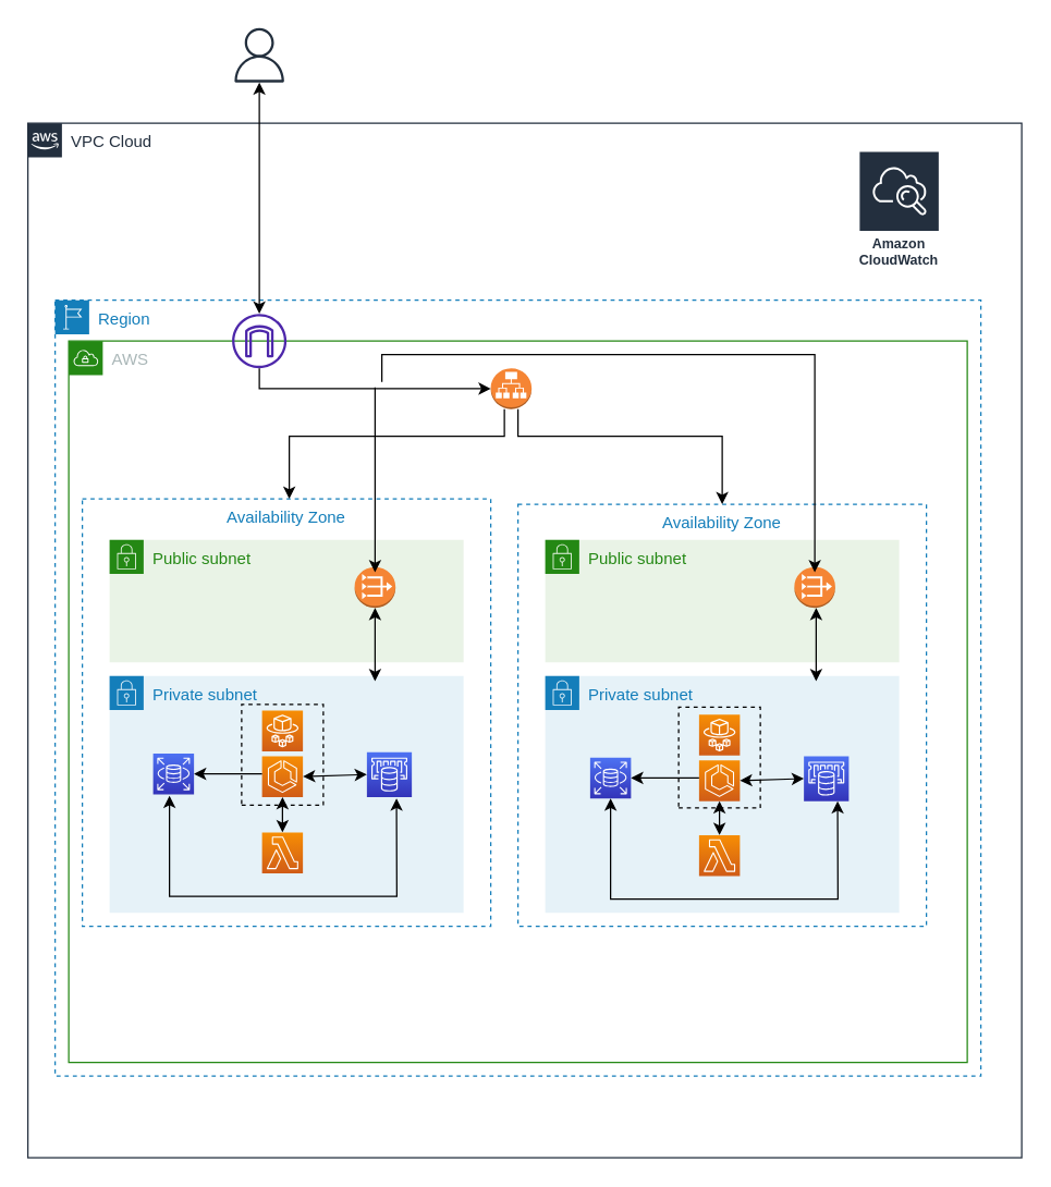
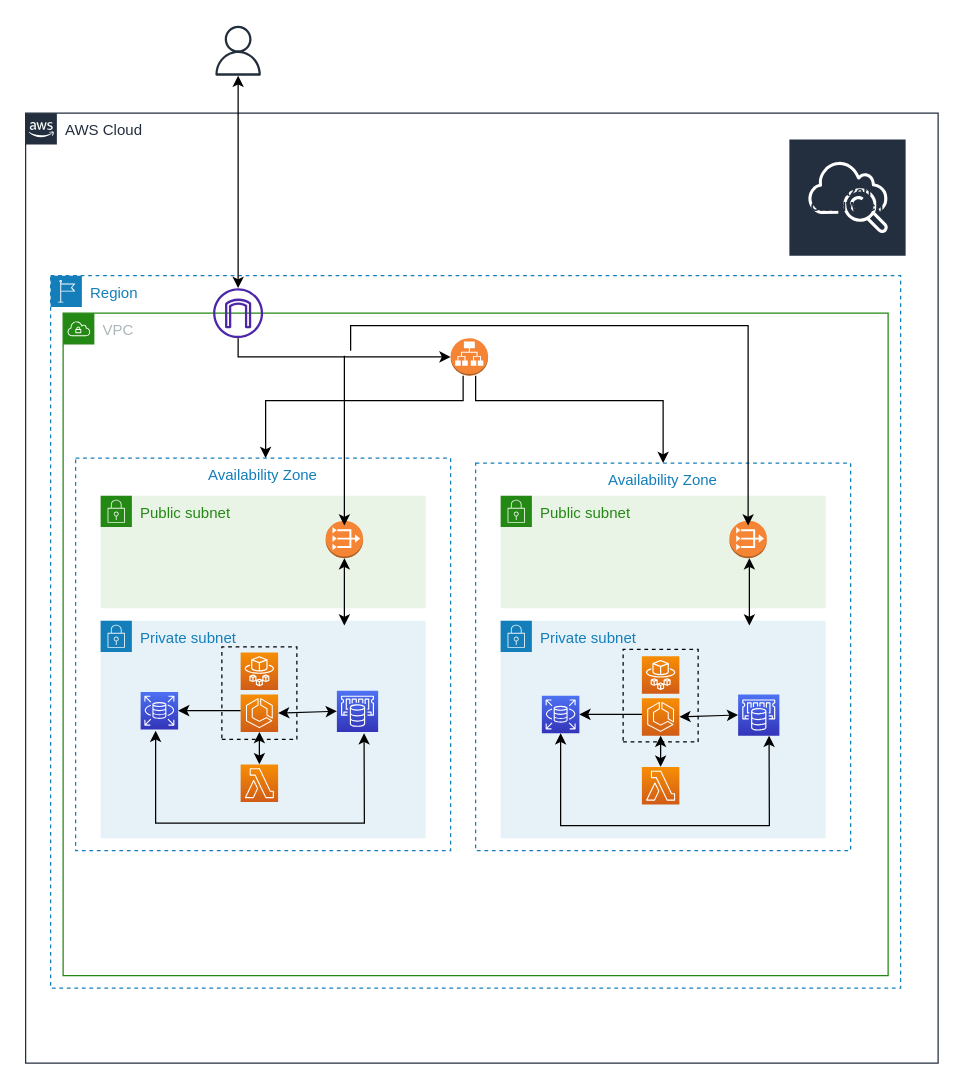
  <mxCell id="0" />
  <mxCell id="1" parent="0" />
- <mxCell id="2" value="VPC Cloud" style="points=[[0,0],[0.25,0],[0.5,0],[0.75,0],[1,0],[1,0.25],[1,0.5],[1,0.75],[1,1],[0.75,1],[0.5,1],[0.25,1],[0,1],[0,0.75],[0,0.5],[0,0.25]];outlineConnect=0;gradientColor=none;html=1;whiteSpace=wrap;fontSize=12;fontStyle=0;container=1;pointerEvents=0;collapsible=0;recursiveResize=0;shape=mxgraph.aws4.group;grIcon=mxgraph.aws4.group_aws_cloud_alt;strokeColor=#232F3E;fillColor=none;verticalAlign=top;align=left;spacingLeft=30;fontColor=#232F3E;dashed=0;" parent="1" vertex="1"><mxGeometry x="20" y="90" width="730" height="760" as="geometry" /></mxCell>
- <mxCell id="3" value="Amazon CloudWatch" style="sketch=0;outlineConnect=0;fontColor=#232F3E;gradientColor=none;strokeColor=#ffffff;fillColor=#232F3E;dashed=0;verticalLabelPosition=middle;verticalAlign=bottom;align=center;html=1;whiteSpace=wrap;fontSize=10;fontStyle=1;spacing=3;shape=mxgraph.aws4.productIcon;prIcon=mxgraph.aws4.cloudwatch;" parent="2" vertex="1"><mxGeometry x="610" y="20" width="60" height="90" as="geometry" /></mxCell>
+ <mxCell id="2" value="AWS Cloud" style="points=[[0,0],[0.25,0],[0.5,0],[0.75,0],[1,0],[1,0.25],[1,0.5],[1,0.75],[1,1],[0.75,1],[0.5,1],[0.25,1],[0,1],[0,0.75],[0,0.5],[0,0.25]];outlineConnect=0;gradientColor=none;html=1;whiteSpace=wrap;fontSize=12;fontStyle=0;container=1;pointerEvents=0;collapsible=0;recursiveResize=0;shape=mxgraph.aws4.group;grIcon=mxgraph.aws4.group_aws_cloud_alt;strokeColor=#232F3E;fillColor=none;verticalAlign=top;align=left;spacingLeft=30;fontColor=#232F3E;dashed=0;" parent="1" vertex="1"><mxGeometry x="20" y="90" width="730" height="760" as="geometry" /></mxCell>
+ <mxCell id="3" value="Amazon CloudWatch" style="sketch=0;outlineConnect=0;fontColor=#232F3E;gradientColor=none;strokeColor=#ffffff;fillColor=#232F3E;dashed=0;verticalLabelPosition=middle;verticalAlign=bottom;align=center;html=1;whiteSpace=wrap;fontSize=10;fontStyle=1;spacing=3;shape=mxgraph.aws4.productIcon;prIcon=mxgraph.aws4.cloudwatch;" parent="2" vertex="1"><mxGeometry x="610" y="20" width="95" height="65" as="geometry" /></mxCell>
  <mxCell id="4" value="Region" style="points=[[0,0],[0.25,0],[0.5,0],[0.75,0],[1,0],[1,0.25],[1,0.5],[1,0.75],[1,1],[0.75,1],[0.5,1],[0.25,1],[0,1],[0,0.75],[0,0.5],[0,0.25]];outlineConnect=0;gradientColor=none;html=1;whiteSpace=wrap;fontSize=12;fontStyle=0;container=1;pointerEvents=0;collapsible=0;recursiveResize=0;shape=mxgraph.aws4.group;grIcon=mxgraph.aws4.group_region;strokeColor=#147EBA;fillColor=none;verticalAlign=top;align=left;spacingLeft=30;fontColor=#147EBA;dashed=1;" parent="1" vertex="1"><mxGeometry x="40" y="220" width="680" height="570" as="geometry" /></mxCell>
  <mxCell id="5" value="Availability Zone" style="fillColor=none;strokeColor=#147EBA;dashed=1;verticalAlign=top;fontStyle=0;fontColor=#147EBA;" parent="4" vertex="1"><mxGeometry x="20" y="146" width="300" height="314" as="geometry" /></mxCell>
  <mxCell id="6" value="Availability Zone" style="fillColor=none;strokeColor=#147EBA;dashed=1;verticalAlign=top;fontStyle=0;fontColor=#147EBA;" parent="4" vertex="1"><mxGeometry x="340" y="150" width="300" height="310" as="geometry" /></mxCell>
  <mxCell id="7" value="Public subnet" style="points=[[0,0],[0.25,0],[0.5,0],[0.75,0],[1,0],[1,0.25],[1,0.5],[1,0.75],[1,1],[0.75,1],[0.5,1],[0.25,1],[0,1],[0,0.75],[0,0.5],[0,0.25]];outlineConnect=0;gradientColor=none;html=1;whiteSpace=wrap;fontSize=12;fontStyle=0;container=1;pointerEvents=0;collapsible=0;recursiveResize=0;shape=mxgraph.aws4.group;grIcon=mxgraph.aws4.group_security_group;grStroke=0;strokeColor=#248814;fillColor=#E9F3E6;verticalAlign=top;align=left;spacingLeft=30;fontColor=#248814;dashed=0;" parent="4" vertex="1"><mxGeometry x="360" y="176" width="260" height="90" as="geometry" /></mxCell>
  <mxCell id="8" value="Public subnet" style="points=[[0,0],[0.25,0],[0.5,0],[0.75,0],[1,0],[1,0.25],[1,0.5],[1,0.75],[1,1],[0.75,1],[0.5,1],[0.25,1],[0,1],[0,0.75],[0,0.5],[0,0.25]];outlineConnect=0;gradientColor=none;html=1;whiteSpace=wrap;fontSize=12;fontStyle=0;container=1;pointerEvents=0;collapsible=0;recursiveResize=0;shape=mxgraph.aws4.group;grIcon=mxgraph.aws4.group_security_group;grStroke=0;strokeColor=#248814;fillColor=#E9F3E6;verticalAlign=top;align=left;spacingLeft=30;fontColor=#248814;dashed=0;" parent="4" vertex="1"><mxGeometry x="40" y="176" width="260" height="90" as="geometry" /></mxCell>
  <mxCell id="9" value="Private subnet" style="points=[[0,0],[0.25,0],[0.5,0],[0.75,0],[1,0],[1,0.25],[1,0.5],[1,0.75],[1,1],[0.75,1],[0.5,1],[0.25,1],[0,1],[0,0.75],[0,0.5],[0,0.25]];outlineConnect=0;gradientColor=none;html=1;whiteSpace=wrap;fontSize=12;fontStyle=0;container=1;pointerEvents=0;collapsible=0;recursiveResize=0;shape=mxgraph.aws4.group;grIcon=mxgraph.aws4.group_security_group;grStroke=0;strokeColor=#147EBA;fillColor=#E6F2F8;verticalAlign=top;align=left;spacingLeft=30;fontColor=#147EBA;dashed=0;" parent="4" vertex="1"><mxGeometry x="360" y="276" width="260" height="174" as="geometry" /></mxCell>
  <mxCell id="10" value="Private subnet" style="points=[[0,0],[0.25,0],[0.5,0],[0.75,0],[1,0],[1,0.25],[1,0.5],[1,0.75],[1,1],[0.75,1],[0.5,1],[0.25,1],[0,1],[0,0.75],[0,0.5],[0,0.25]];outlineConnect=0;gradientColor=none;html=1;whiteSpace=wrap;fontSize=12;fontStyle=0;container=1;pointerEvents=0;collapsible=0;recursiveResize=0;shape=mxgraph.aws4.group;grIcon=mxgraph.aws4.group_security_group;grStroke=0;strokeColor=#147EBA;fillColor=#E6F2F8;verticalAlign=top;align=left;spacingLeft=30;fontColor=#147EBA;dashed=0;" parent="4" vertex="1"><mxGeometry x="40" y="276" width="260" height="174" as="geometry" /></mxCell>
- <mxCell id="11" value="AWS" style="points=[[0,0],[0.25,0],[0.5,0],[0.75,0],[1,0],[1,0.25],[1,0.5],[1,0.75],[1,1],[0.75,1],[0.5,1],[0.25,1],[0,1],[0,0.75],[0,0.5],[0,0.25]];outlineConnect=0;gradientColor=none;html=1;whiteSpace=wrap;fontSize=12;fontStyle=0;container=1;pointerEvents=0;collapsible=0;recursiveResize=0;shape=mxgraph.aws4.group;grIcon=mxgraph.aws4.group_vpc;strokeColor=#248814;fillColor=none;verticalAlign=top;align=left;spacingLeft=30;fontColor=#AAB7B8;dashed=0;" parent="4" vertex="1"><mxGeometry x="10" y="30" width="660" height="530" as="geometry" /></mxCell>
+ <mxCell id="11" value="VPC" style="points=[[0,0],[0.25,0],[0.5,0],[0.75,0],[1,0],[1,0.25],[1,0.5],[1,0.75],[1,1],[0.75,1],[0.5,1],[0.25,1],[0,1],[0,0.75],[0,0.5],[0,0.25]];outlineConnect=0;gradientColor=none;html=1;whiteSpace=wrap;fontSize=12;fontStyle=0;container=1;pointerEvents=0;collapsible=0;recursiveResize=0;shape=mxgraph.aws4.group;grIcon=mxgraph.aws4.group_vpc;strokeColor=#248814;fillColor=none;verticalAlign=top;align=left;spacingLeft=30;fontColor=#AAB7B8;dashed=0;" parent="4" vertex="1"><mxGeometry x="10" y="30" width="660" height="530" as="geometry" /></mxCell>
  <mxCell id="12" value="" style="outlineConnect=0;dashed=0;verticalLabelPosition=bottom;verticalAlign=top;align=center;html=1;shape=mxgraph.aws3.vpc_nat_gateway;fillColor=#F58534;gradientColor=none;" parent="11" vertex="1"><mxGeometry x="210" y="166" width="30" height="30" as="geometry" /></mxCell>
  <mxCell id="13" value="" style="outlineConnect=0;dashed=0;verticalLabelPosition=bottom;verticalAlign=top;align=center;html=1;shape=mxgraph.aws3.vpc_nat_gateway;fillColor=#F58534;gradientColor=none;" parent="11" vertex="1"><mxGeometry x="533" y="166" width="30" height="30" as="geometry" /></mxCell>
  <mxCell id="14" value="" style="outlineConnect=0;dashed=0;verticalLabelPosition=bottom;verticalAlign=top;align=center;html=1;shape=mxgraph.aws3.application_load_balancer;fillColor=#F58534;gradientColor=none;" parent="11" vertex="1"><mxGeometry x="310" y="20" width="30" height="30" as="geometry" /></mxCell>
  <mxCell id="15" value="" style="sketch=0;outlineConnect=0;fontColor=#232F3E;gradientColor=none;fillColor=#4D27AA;strokeColor=none;dashed=0;verticalLabelPosition=bottom;verticalAlign=top;align=center;html=1;fontSize=12;fontStyle=0;aspect=fixed;pointerEvents=1;shape=mxgraph.aws4.internet_gateway;" parent="11" vertex="1"><mxGeometry x="120" y="-20" width="40" height="40" as="geometry" /></mxCell>
  <mxCell id="16" value="" style="sketch=0;points=[[0,0,0],[0.25,0,0],[0.5,0,0],[0.75,0,0],[1,0,0],[0,1,0],[0.25,1,0],[0.5,1,0],[0.75,1,0],[1,1,0],[0,0.25,0],[0,0.5,0],[0,0.75,0],[1,0.25,0],[1,0.5,0],[1,0.75,0]];outlineConnect=0;fontColor=#232F3E;gradientColor=#4D72F3;gradientDirection=north;fillColor=#3334B9;strokeColor=#ffffff;dashed=0;verticalLabelPosition=bottom;verticalAlign=top;align=center;html=1;fontSize=12;fontStyle=0;aspect=fixed;shape=mxgraph.aws4.resourceIcon;resIcon=mxgraph.aws4.elasticache;" vertex="1" parent="11"><mxGeometry x="219" y="302" width="33" height="33" as="geometry" /></mxCell>
  <mxCell id="17" value="" style="sketch=0;points=[[0,0,0],[0.25,0,0],[0.5,0,0],[0.75,0,0],[1,0,0],[0,1,0],[0.25,1,0],[0.5,1,0],[0.75,1,0],[1,1,0],[0,0.25,0],[0,0.5,0],[0,0.75,0],[1,0.25,0],[1,0.5,0],[1,0.75,0]];outlineConnect=0;fontColor=#232F3E;gradientColor=#F78E04;gradientDirection=north;fillColor=#D05C17;strokeColor=#ffffff;dashed=0;verticalLabelPosition=bottom;verticalAlign=top;align=center;html=1;fontSize=12;fontStyle=0;aspect=fixed;shape=mxgraph.aws4.resourceIcon;resIcon=mxgraph.aws4.lambda;direction=east;" parent="11" vertex="1"><mxGeometry x="142" y="361" width="30" height="30" as="geometry" /></mxCell>
  <mxCell id="18" value="" style="sketch=0;points=[[0,0,0],[0.25,0,0],[0.5,0,0],[0.75,0,0],[1,0,0],[0,1,0],[0.25,1,0],[0.5,1,0],[0.75,1,0],[1,1,0],[0,0.25,0],[0,0.5,0],[0,0.75,0],[1,0.25,0],[1,0.5,0],[1,0.75,0]];outlineConnect=0;fontColor=#232F3E;gradientColor=#F78E04;gradientDirection=north;fillColor=#D05C17;strokeColor=#ffffff;dashed=0;verticalLabelPosition=bottom;verticalAlign=top;align=center;html=1;fontSize=12;fontStyle=0;aspect=fixed;shape=mxgraph.aws4.resourceIcon;resIcon=mxgraph.aws4.fargate;" vertex="1" parent="11"><mxGeometry x="142" y="271.5" width="30" height="30" as="geometry" /></mxCell>
  <mxCell id="19" value="" style="endArrow=none;dashed=1;html=1;rounded=0;" edge="1" parent="11"><mxGeometry width="50" height="50" relative="1" as="geometry"><mxPoint x="127" y="341" as="sourcePoint" /><mxPoint x="127" y="341" as="targetPoint" /><Array as="points"><mxPoint x="187" y="341" /><mxPoint x="187" y="267" /><mxPoint x="127" y="267" /></Array></mxGeometry></mxCell>
  <mxCell id="20" value="" style="endArrow=classic;html=1;rounded=0;" edge="1" parent="4"><mxGeometry width="50" height="50" relative="1" as="geometry"><mxPoint x="340" y="80" as="sourcePoint" /><mxPoint x="490" y="150" as="targetPoint" /><Array as="points"><mxPoint x="340" y="100" /><mxPoint x="490" y="100" /></Array></mxGeometry></mxCell>
  <mxCell id="21" value="" style="endArrow=classic;html=1;rounded=0;entryX=0.5;entryY=0;entryDx=0;entryDy=0;" edge="1" parent="4"><mxGeometry width="50" height="50" relative="1" as="geometry"><mxPoint x="330" y="80" as="sourcePoint" /><mxPoint x="172" y="146" as="targetPoint" /><Array as="points"><mxPoint x="330" y="100" /><mxPoint x="172" y="100" /><mxPoint x="172" y="120" /></Array></mxGeometry></mxCell>
  <mxCell id="22" value="" style="sketch=0;points=[[0,0,0],[0.25,0,0],[0.5,0,0],[0.75,0,0],[1,0,0],[0,1,0],[0.25,1,0],[0.5,1,0],[0.75,1,0],[1,1,0],[0,0.25,0],[0,0.5,0],[0,0.75,0],[1,0.25,0],[1,0.5,0],[1,0.75,0]];outlineConnect=0;fontColor=#232F3E;gradientColor=#F78E04;gradientDirection=north;fillColor=#D05C17;strokeColor=#ffffff;dashed=0;verticalLabelPosition=bottom;verticalAlign=top;align=center;html=1;fontSize=12;fontStyle=0;aspect=fixed;shape=mxgraph.aws4.resourceIcon;resIcon=mxgraph.aws4.ecs;" parent="4" vertex="1"><mxGeometry x="152" y="335" width="30" height="30" as="geometry" /></mxCell>
  <mxCell id="23" value="" style="sketch=0;points=[[0,0,0],[0.25,0,0],[0.5,0,0],[0.75,0,0],[1,0,0],[0,1,0],[0.25,1,0],[0.5,1,0],[0.75,1,0],[1,1,0],[0,0.25,0],[0,0.5,0],[0,0.75,0],[1,0.25,0],[1,0.5,0],[1,0.75,0]];outlineConnect=0;fontColor=#232F3E;gradientColor=#4D72F3;gradientDirection=north;fillColor=#3334B9;strokeColor=#ffffff;dashed=0;verticalLabelPosition=bottom;verticalAlign=top;align=center;html=1;fontSize=12;fontStyle=0;aspect=fixed;shape=mxgraph.aws4.resourceIcon;resIcon=mxgraph.aws4.rds;" parent="4" vertex="1"><mxGeometry x="72" y="333" width="30" height="30" as="geometry" /></mxCell>
  <mxCell id="24" value="" style="endArrow=classic;startArrow=classic;html=1;rounded=0;exitX=0.5;exitY=0;exitDx=0;exitDy=0;exitPerimeter=0;entryX=0.5;entryY=1;entryDx=0;entryDy=0;entryPerimeter=0;" edge="1" parent="4" source="17" target="22"><mxGeometry width="50" height="50" relative="1" as="geometry"><mxPoint x="122" y="400" as="sourcePoint" /><mxPoint x="172" y="350" as="targetPoint" /></mxGeometry></mxCell>
  <mxCell id="25" value="" style="endArrow=classic;startArrow=classic;html=1;rounded=0;exitX=1;exitY=0.5;exitDx=0;exitDy=0;exitPerimeter=0;entryX=0;entryY=0.5;entryDx=0;entryDy=0;entryPerimeter=0;" edge="1" parent="4" source="22" target="16"><mxGeometry width="50" height="50" relative="1" as="geometry"><mxPoint x="179" y="380" as="sourcePoint" /><mxPoint x="232" y="335" as="targetPoint" /></mxGeometry></mxCell>
  <mxCell id="26" value="" style="endArrow=classic;html=1;rounded=0;entryX=1;entryY=0.5;entryDx=0;entryDy=0;entryPerimeter=0;" edge="1" parent="4" target="23"><mxGeometry width="50" height="50" relative="1" as="geometry"><mxPoint x="152" y="348" as="sourcePoint" /><mxPoint x="402" y="300" as="targetPoint" /></mxGeometry></mxCell>
  <mxCell id="27" value="" style="sketch=0;outlineConnect=0;fontColor=#232F3E;gradientColor=none;fillColor=#232F3D;strokeColor=none;dashed=0;verticalLabelPosition=bottom;verticalAlign=top;align=center;html=1;fontSize=12;fontStyle=0;aspect=fixed;pointerEvents=1;shape=mxgraph.aws4.user;" vertex="1" parent="1"><mxGeometry x="170" y="20" width="40" height="40" as="geometry" /></mxCell>
  <mxCell id="28" value="" style="endArrow=classic;html=1;rounded=0;entryX=0;entryY=0.5;entryDx=0;entryDy=0;entryPerimeter=0;" edge="1" parent="1" target="14"><mxGeometry width="50" height="50" relative="1" as="geometry"><mxPoint x="190" y="270" as="sourcePoint" /><mxPoint x="340" y="285" as="targetPoint" /><Array as="points"><mxPoint x="190" y="285" /></Array></mxGeometry></mxCell>
  <mxCell id="29" value="" style="endArrow=classic;startArrow=classic;html=1;rounded=0;entryX=0.5;entryY=1;entryDx=0;entryDy=0;entryPerimeter=0;" edge="1" parent="1" target="12"><mxGeometry width="50" height="50" relative="1" as="geometry"><mxPoint x="275" y="500" as="sourcePoint" /><mxPoint x="312" y="455" as="targetPoint" /></mxGeometry></mxCell>
  <mxCell id="30" value="" style="endArrow=classic;startArrow=classic;html=1;rounded=0;entryX=0.5;entryY=1;entryDx=0;entryDy=0;entryPerimeter=0;" edge="1" parent="1"><mxGeometry width="50" height="50" relative="1" as="geometry"><mxPoint x="599" y="500" as="sourcePoint" /><mxPoint x="599" y="446" as="targetPoint" /></mxGeometry></mxCell>
  <mxCell id="31" value="" style="endArrow=classic;startArrow=classic;html=1;rounded=0;" edge="1" parent="1" source="15" target="27"><mxGeometry width="50" height="50" relative="1" as="geometry"><mxPoint x="380" y="310" as="sourcePoint" /><mxPoint x="190" y="80" as="targetPoint" /></mxGeometry></mxCell>
  <mxCell id="32" value="" style="sketch=0;points=[[0,0,0],[0.25,0,0],[0.5,0,0],[0.75,0,0],[1,0,0],[0,1,0],[0.25,1,0],[0.5,1,0],[0.75,1,0],[1,1,0],[0,0.25,0],[0,0.5,0],[0,0.75,0],[1,0.25,0],[1,0.5,0],[1,0.75,0]];outlineConnect=0;fontColor=#232F3E;gradientColor=#4D72F3;gradientDirection=north;fillColor=#3334B9;strokeColor=#ffffff;dashed=0;verticalLabelPosition=bottom;verticalAlign=top;align=center;html=1;fontSize=12;fontStyle=0;aspect=fixed;shape=mxgraph.aws4.resourceIcon;resIcon=mxgraph.aws4.elasticache;" vertex="1" parent="1"><mxGeometry x="590" y="555" width="33" height="33" as="geometry" /></mxCell>
  <mxCell id="33" value="" style="sketch=0;points=[[0,0,0],[0.25,0,0],[0.5,0,0],[0.75,0,0],[1,0,0],[0,1,0],[0.25,1,0],[0.5,1,0],[0.75,1,0],[1,1,0],[0,0.25,0],[0,0.5,0],[0,0.75,0],[1,0.25,0],[1,0.5,0],[1,0.75,0]];outlineConnect=0;fontColor=#232F3E;gradientColor=#F78E04;gradientDirection=north;fillColor=#D05C17;strokeColor=#ffffff;dashed=0;verticalLabelPosition=bottom;verticalAlign=top;align=center;html=1;fontSize=12;fontStyle=0;aspect=fixed;shape=mxgraph.aws4.resourceIcon;resIcon=mxgraph.aws4.lambda;direction=east;" vertex="1" parent="1"><mxGeometry x="513" y="613" width="30" height="30" as="geometry" /></mxCell>
  <mxCell id="34" value="" style="sketch=0;points=[[0,0,0],[0.25,0,0],[0.5,0,0],[0.75,0,0],[1,0,0],[0,1,0],[0.25,1,0],[0.5,1,0],[0.75,1,0],[1,1,0],[0,0.25,0],[0,0.5,0],[0,0.75,0],[1,0.25,0],[1,0.5,0],[1,0.75,0]];outlineConnect=0;fontColor=#232F3E;gradientColor=#F78E04;gradientDirection=north;fillColor=#D05C17;strokeColor=#ffffff;dashed=0;verticalLabelPosition=bottom;verticalAlign=top;align=center;html=1;fontSize=12;fontStyle=0;aspect=fixed;shape=mxgraph.aws4.resourceIcon;resIcon=mxgraph.aws4.fargate;" vertex="1" parent="1"><mxGeometry x="513" y="524.5" width="30" height="30" as="geometry" /></mxCell>
  <mxCell id="35" value="" style="sketch=0;points=[[0,0,0],[0.25,0,0],[0.5,0,0],[0.75,0,0],[1,0,0],[0,1,0],[0.25,1,0],[0.5,1,0],[0.75,1,0],[1,1,0],[0,0.25,0],[0,0.5,0],[0,0.75,0],[1,0.25,0],[1,0.5,0],[1,0.75,0]];outlineConnect=0;fontColor=#232F3E;gradientColor=#F78E04;gradientDirection=north;fillColor=#D05C17;strokeColor=#ffffff;dashed=0;verticalLabelPosition=bottom;verticalAlign=top;align=center;html=1;fontSize=12;fontStyle=0;aspect=fixed;shape=mxgraph.aws4.resourceIcon;resIcon=mxgraph.aws4.ecs;" vertex="1" parent="1"><mxGeometry x="513" y="558" width="30" height="30" as="geometry" /></mxCell>
  <mxCell id="36" value="" style="sketch=0;points=[[0,0,0],[0.25,0,0],[0.5,0,0],[0.75,0,0],[1,0,0],[0,1,0],[0.25,1,0],[0.5,1,0],[0.75,1,0],[1,1,0],[0,0.25,0],[0,0.5,0],[0,0.75,0],[1,0.25,0],[1,0.5,0],[1,0.75,0]];outlineConnect=0;fontColor=#232F3E;gradientColor=#4D72F3;gradientDirection=north;fillColor=#3334B9;strokeColor=#ffffff;dashed=0;verticalLabelPosition=bottom;verticalAlign=top;align=center;html=1;fontSize=12;fontStyle=0;aspect=fixed;shape=mxgraph.aws4.resourceIcon;resIcon=mxgraph.aws4.rds;" vertex="1" parent="1"><mxGeometry x="433" y="556" width="30" height="30" as="geometry" /></mxCell>
  <mxCell id="37" value="" style="endArrow=classic;startArrow=classic;html=1;rounded=0;exitX=0.5;exitY=0;exitDx=0;exitDy=0;exitPerimeter=0;entryX=0.5;entryY=1;entryDx=0;entryDy=0;entryPerimeter=0;" edge="1" parent="1" source="33" target="35"><mxGeometry width="50" height="50" relative="1" as="geometry"><mxPoint x="413" y="973" as="sourcePoint" /><mxPoint x="463" y="923" as="targetPoint" /></mxGeometry></mxCell>
  <mxCell id="38" value="" style="endArrow=classic;startArrow=classic;html=1;rounded=0;exitX=1;exitY=0.5;exitDx=0;exitDy=0;exitPerimeter=0;entryX=0;entryY=0.5;entryDx=0;entryDy=0;entryPerimeter=0;" edge="1" parent="1" source="35" target="32"><mxGeometry width="50" height="50" relative="1" as="geometry"><mxPoint x="470" y="953" as="sourcePoint" /><mxPoint x="523" y="908" as="targetPoint" /></mxGeometry></mxCell>
  <mxCell id="39" value="" style="endArrow=classic;html=1;rounded=0;entryX=1;entryY=0.5;entryDx=0;entryDy=0;entryPerimeter=0;" edge="1" parent="1" target="36"><mxGeometry width="50" height="50" relative="1" as="geometry"><mxPoint x="513" y="571" as="sourcePoint" /><mxPoint x="693" y="873" as="targetPoint" /></mxGeometry></mxCell>
  <mxCell id="40" value="" style="endArrow=classic;startArrow=classic;html=1;rounded=0;entryX=0.75;entryY=1;entryDx=0;entryDy=0;entryPerimeter=0;exitX=0.5;exitY=1;exitDx=0;exitDy=0;exitPerimeter=0;" edge="1" parent="1" source="36" target="32"><mxGeometry width="50" height="50" relative="1" as="geometry"><mxPoint x="380" as="sourcePoint" y="570" /><mxPoint x="430" y="520" as="targetPoint" /><Array as="points"><mxPoint x="448" y="660" /><mxPoint x="615" y="660" /></Array></mxGeometry></mxCell>
  <mxCell id="41" value="" style="endArrow=classic;startArrow=classic;html=1;rounded=0;entryX=0.75;entryY=1;entryDx=0;entryDy=0;entryPerimeter=0;exitX=0.5;exitY=1;exitDx=0;exitDy=0;exitPerimeter=0;" edge="1" parent="1"><mxGeometry width="50" height="50" relative="1" as="geometry"><mxPoint x="124" y="584" as="sourcePoint" /><mxPoint x="290.75" y="586" as="targetPoint" /><Array as="points"><mxPoint x="124" y="658" /><mxPoint x="291" y="658" /></Array></mxGeometry></mxCell>
  <mxCell id="42" value="" style="endArrow=none;dashed=1;html=1;rounded=0;" edge="1" parent="1"><mxGeometry width="50" height="50" relative="1" as="geometry"><mxPoint x="498" y="593" as="sourcePoint" /><mxPoint x="498" y="593" as="targetPoint" /><Array as="points"><mxPoint x="558" y="593" /><mxPoint x="558" y="519" /><mxPoint x="498" y="519" /></Array></mxGeometry></mxCell>
  <mxCell id="43" value="" style="endArrow=classic;html=1;rounded=0;entryX=0.5;entryY=0;entryDx=0;entryDy=0;entryPerimeter=0;" edge="1" parent="1"><mxGeometry width="50" height="50" relative="1" as="geometry"><mxPoint x="275" y="284" as="sourcePoint" /><mxPoint x="275" y="420" as="targetPoint" /></mxGeometry></mxCell>
  <mxCell id="44" value="" style="endArrow=classic;html=1;rounded=0;" edge="1" parent="1"><mxGeometry width="50" height="50" relative="1" as="geometry"><mxPoint x="280" y="280" as="sourcePoint" /><mxPoint x="598" y="420" as="targetPoint" /><Array as="points"><mxPoint x="280" y="260" /><mxPoint x="598" y="260" /></Array></mxGeometry></mxCell>
